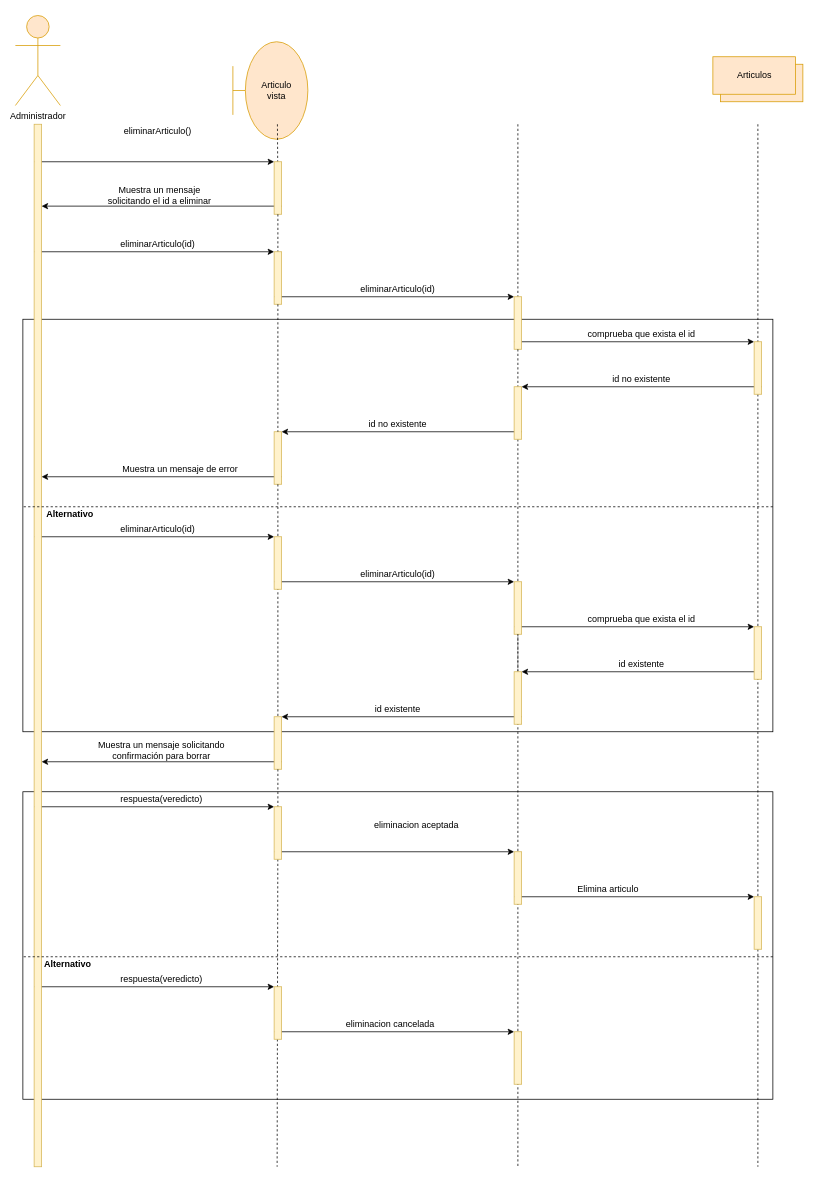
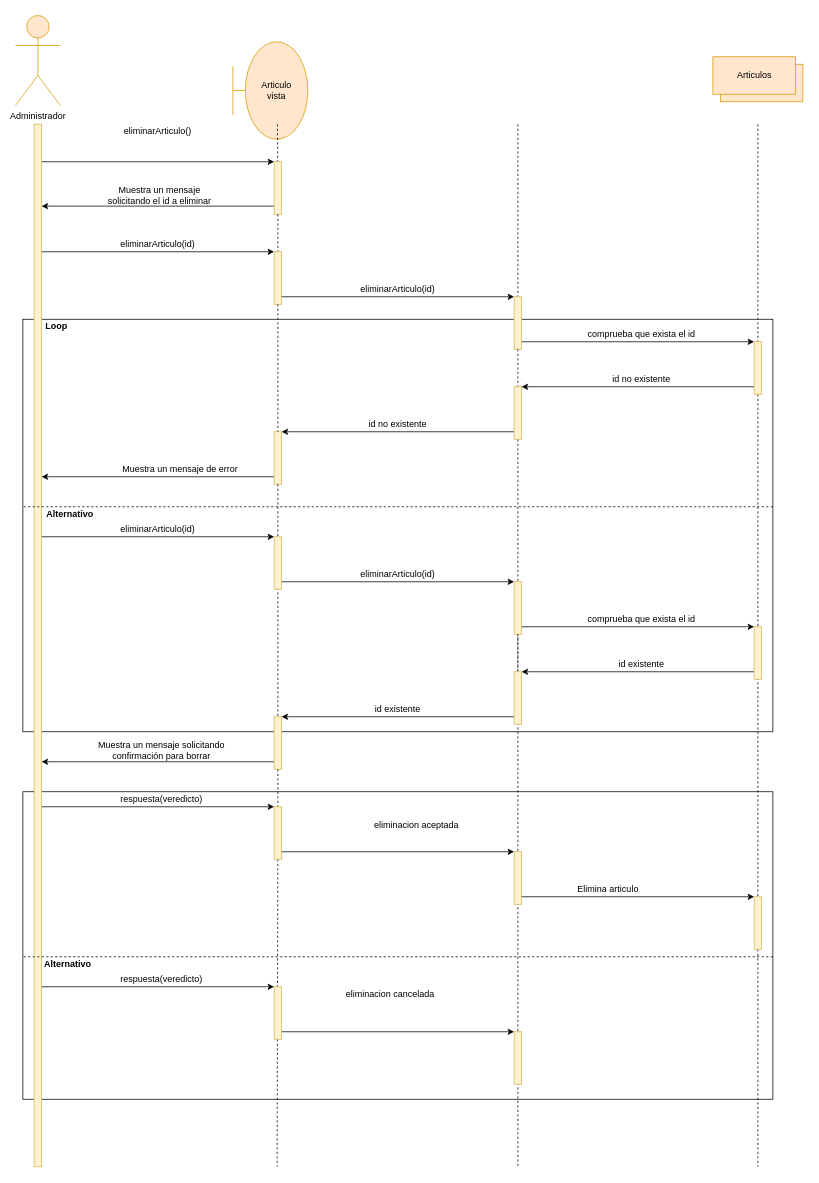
  <mxCell id="0" />
  <mxCell id="1" parent="0" />
  <mxCell id="2" value="" style="endArrow=classic;html=1;" edge="1" parent="1"><mxGeometry width="50" height="50" relative="1" as="geometry"><mxPoint x="45" y="1315" as="sourcePoint" /><mxPoint x="365" y="1315" as="targetPoint" /></mxGeometry></mxCell>
  <mxCell id="3" value="" style="rounded=0;whiteSpace=wrap;html=1;fillColor=none;" vertex="1" parent="1"><mxGeometry x="30" y="1055" width="1000" height="410" as="geometry" /></mxCell>
  <mxCell id="4" value="" style="endArrow=none;dashed=1;html=1;" edge="1" parent="1" target="74"><mxGeometry width="50" height="50" relative="1" as="geometry"><mxPoint x="1010" y="165" as="sourcePoint" /><mxPoint x="1010" y="1315" as="targetPoint" /></mxGeometry></mxCell>
  <mxCell id="5" value="" style="endArrow=none;dashed=1;html=1;" edge="1" parent="1" source="40"><mxGeometry width="50" height="50" relative="1" as="geometry"><mxPoint x="690" y="585" as="sourcePoint" /><mxPoint x="690" y="1555" as="targetPoint" /></mxGeometry></mxCell>
  <mxCell id="6" value="" style="endArrow=classic;html=1;" edge="1" parent="1"><mxGeometry width="50" height="50" relative="1" as="geometry"><mxPoint x="45" y="1075" as="sourcePoint" /><mxPoint x="365" y="1075" as="targetPoint" /></mxGeometry></mxCell>
  <mxCell id="7" value="" style="rounded=0;whiteSpace=wrap;html=1;fillColor=none;" vertex="1" parent="1"><mxGeometry x="30" y="425" width="1000" height="550" as="geometry" /></mxCell>
  <mxCell id="8" value="" style="endArrow=none;html=1;endFill=0;startArrow=classic;startFill=1;" edge="1" parent="1"><mxGeometry width="50" height="50" relative="1" as="geometry"><mxPoint x="55" y="635" as="sourcePoint" /><mxPoint x="375" y="635" as="targetPoint" /></mxGeometry></mxCell>
  <mxCell id="9" value="" style="endArrow=classic;html=1;" edge="1" parent="1"><mxGeometry width="50" height="50" relative="1" as="geometry"><mxPoint x="45" y="335" as="sourcePoint" /><mxPoint x="365" y="335" as="targetPoint" /></mxGeometry></mxCell>
  <mxCell id="10" value="Administrador" style="shape=umlActor;verticalLabelPosition=bottom;verticalAlign=top;html=1;outlineConnect=0;fillColor=#ffe6cc;strokeColor=#d79b00;" vertex="1" parent="1"><mxGeometry x="20" y="20" width="60" height="120" as="geometry" /></mxCell>
  <mxCell id="11" value="Articulo&lt;br&gt;vista" style="shape=umlBoundary;whiteSpace=wrap;html=1;fillColor=#ffe6cc;strokeColor=#d79b00;" vertex="1" parent="1"><mxGeometry x="310" y="55" width="100" height="130" as="geometry" /></mxCell>
  <mxCell id="12" value="" style="group" vertex="1" connectable="0" parent="1"><mxGeometry x="950" y="75" width="120" height="60" as="geometry" /></mxCell>
  <mxCell id="13" value="Articulos" style="html=1;fillColor=#ffe6cc;strokeColor=#d79b00;" vertex="1" parent="12"><mxGeometry x="10" y="10" width="110" height="50" as="geometry" /></mxCell>
  <mxCell id="14" value="Articulos" style="html=1;fillColor=#ffe6cc;strokeColor=#d79b00;" vertex="1" parent="12"><mxGeometry width="110" height="50" as="geometry" /></mxCell>
  <mxCell id="15" value="" style="endArrow=none;dashed=1;html=1;" edge="1" parent="1" source="71"><mxGeometry width="50" height="50" relative="1" as="geometry"><mxPoint x="369.41" y="165" as="sourcePoint" /><mxPoint x="369" y="1555" as="targetPoint" /></mxGeometry></mxCell>
  <mxCell id="16" value="" style="endArrow=none;dashed=1;html=1;" edge="1" parent="1" source="73"><mxGeometry width="50" height="50" relative="1" as="geometry"><mxPoint x="690" y="165" as="sourcePoint" /><mxPoint x="690" y="1165" as="targetPoint" /></mxGeometry></mxCell>
  <mxCell id="17" value="" style="endArrow=none;dashed=1;html=1;" edge="1" parent="1" source="74"><mxGeometry width="50" height="50" relative="1" as="geometry"><mxPoint x="1010" y="165" as="sourcePoint" /><mxPoint x="1010" y="1555" as="targetPoint" /></mxGeometry></mxCell>
  <mxCell id="18" value="" style="endArrow=none;dashed=1;html=1;" edge="1" parent="1" target="21"><mxGeometry width="50" height="50" relative="1" as="geometry"><mxPoint x="369.41" y="165" as="sourcePoint" /><mxPoint x="369.41" y="1035" as="targetPoint" /></mxGeometry></mxCell>
  <mxCell id="19" value="eliminarArticulo()" style="text;html=1;strokeColor=none;fillColor=none;align=center;verticalAlign=middle;whiteSpace=wrap;rounded=0;" vertex="1" parent="1"><mxGeometry x="140" y="165" width="140" height="20" as="geometry" /></mxCell>
  <mxCell id="20" value="" style="endArrow=none;html=1;endFill=0;startArrow=classic;startFill=1;" edge="1" parent="1"><mxGeometry width="50" height="50" relative="1" as="geometry"><mxPoint x="55" y="274.17" as="sourcePoint" /><mxPoint x="375" y="274.17" as="targetPoint" /></mxGeometry></mxCell>
  <mxCell id="21" value="" style="rounded=0;whiteSpace=wrap;html=1;fillColor=#fff2cc;strokeColor=#d6b656;" vertex="1" parent="1"><mxGeometry x="365" y="215" width="10" height="70" as="geometry" /></mxCell>
  <mxCell id="22" value="Muestra un mensaje solicitando el id a eliminar" style="text;html=1;strokeColor=none;fillColor=none;align=center;verticalAlign=middle;whiteSpace=wrap;rounded=0;" vertex="1" parent="1"><mxGeometry x="130" y="245" width="165" height="30" as="geometry" /></mxCell>
  <mxCell id="23" value="eliminarArticulo(id)" style="text;html=1;strokeColor=none;fillColor=none;align=center;verticalAlign=middle;whiteSpace=wrap;rounded=0;" vertex="1" parent="1"><mxGeometry x="160" y="315" width="100" height="20" as="geometry" /></mxCell>
  <mxCell id="24" value="" style="endArrow=none;dashed=1;html=1;" edge="1" parent="1" source="21" target="27"><mxGeometry width="50" height="50" relative="1" as="geometry"><mxPoint x="369.97" y="285" as="sourcePoint" /><mxPoint x="369.41" y="1035" as="targetPoint" /></mxGeometry></mxCell>
  <mxCell id="25" value="" style="endArrow=classic;html=1;" edge="1" parent="1"><mxGeometry width="50" height="50" relative="1" as="geometry"><mxPoint x="45" y="215" as="sourcePoint" /><mxPoint x="365" y="215" as="targetPoint" /></mxGeometry></mxCell>
  <mxCell id="26" value="" style="endArrow=classic;html=1;" edge="1" parent="1"><mxGeometry width="50" height="50" relative="1" as="geometry"><mxPoint x="365" y="395" as="sourcePoint" /><mxPoint x="685" y="395" as="targetPoint" /></mxGeometry></mxCell>
  <mxCell id="27" value="" style="rounded=0;whiteSpace=wrap;html=1;fillColor=#fff2cc;strokeColor=#d6b656;" vertex="1" parent="1"><mxGeometry x="365" y="335" width="10" height="70" as="geometry" /></mxCell>
  <mxCell id="28" value="" style="endArrow=none;dashed=1;html=1;" edge="1" parent="1" target="31"><mxGeometry width="50" height="50" relative="1" as="geometry"><mxPoint x="690" y="165" as="sourcePoint" /><mxPoint x="690" y="1035" as="targetPoint" /></mxGeometry></mxCell>
  <mxCell id="29" value="eliminarArticulo(id)" style="text;html=1;strokeColor=none;fillColor=none;align=center;verticalAlign=middle;whiteSpace=wrap;rounded=0;" vertex="1" parent="1"><mxGeometry x="480" y="375" width="100" height="20" as="geometry" /></mxCell>
  <mxCell id="30" value="" style="endArrow=classic;html=1;" edge="1" parent="1"><mxGeometry width="50" height="50" relative="1" as="geometry"><mxPoint x="685" y="455" as="sourcePoint" /><mxPoint x="1005" y="455" as="targetPoint" /></mxGeometry></mxCell>
  <mxCell id="31" value="" style="rounded=0;whiteSpace=wrap;html=1;fillColor=#fff2cc;strokeColor=#d6b656;" vertex="1" parent="1"><mxGeometry x="685" y="395" width="10" height="70" as="geometry" /></mxCell>
  <mxCell id="32" value="comprueba que exista el id" style="text;html=1;strokeColor=none;fillColor=none;align=center;verticalAlign=middle;whiteSpace=wrap;rounded=0;" vertex="1" parent="1"><mxGeometry x="770" y="435" width="170" height="20" as="geometry" /></mxCell>
  <mxCell id="33" value="" style="endArrow=none;html=1;endFill=0;startArrow=classic;startFill=1;" edge="1" parent="1"><mxGeometry width="50" height="50" relative="1" as="geometry"><mxPoint x="695" y="515" as="sourcePoint" /><mxPoint x="1015" y="515" as="targetPoint" /></mxGeometry></mxCell>
  <mxCell id="34" value="" style="rounded=0;whiteSpace=wrap;html=1;fillColor=#fff2cc;strokeColor=#d6b656;" vertex="1" parent="1"><mxGeometry x="1005" y="455" width="10" height="70" as="geometry" /></mxCell>
  <mxCell id="35" value="" style="endArrow=none;dashed=1;html=1;" edge="1" parent="1" source="31" target="40"><mxGeometry width="50" height="50" relative="1" as="geometry"><mxPoint x="690" y="465" as="sourcePoint" /><mxPoint x="690" y="1035" as="targetPoint" /></mxGeometry></mxCell>
  <mxCell id="36" value="id no existente" style="text;html=1;strokeColor=none;fillColor=none;align=center;verticalAlign=middle;whiteSpace=wrap;rounded=0;" vertex="1" parent="1"><mxGeometry x="810" y="495" width="90" height="20" as="geometry" /></mxCell>
  <mxCell id="37" value="" style="rounded=0;whiteSpace=wrap;html=1;fillColor=#fff2cc;strokeColor=#d6b656;" vertex="1" parent="1"><mxGeometry x="365" y="575" width="10" height="70" as="geometry" /></mxCell>
  <mxCell id="38" value="" style="endArrow=none;dashed=1;html=1;" edge="1" parent="1" source="27" target="37"><mxGeometry width="50" height="50" relative="1" as="geometry"><mxPoint x="369.969" y="405" as="sourcePoint" /><mxPoint x="369.41" y="1035" as="targetPoint" /></mxGeometry></mxCell>
  <mxCell id="39" value="" style="endArrow=none;html=1;endFill=0;startArrow=classic;startFill=1;" edge="1" parent="1"><mxGeometry width="50" height="50" relative="1" as="geometry"><mxPoint x="375" y="575" as="sourcePoint" /><mxPoint x="695" y="575" as="targetPoint" /></mxGeometry></mxCell>
  <mxCell id="40" value="" style="rounded=0;whiteSpace=wrap;html=1;fillColor=#fff2cc;strokeColor=#d6b656;" vertex="1" parent="1"><mxGeometry x="685" y="515" width="10" height="70" as="geometry" /></mxCell>
  <mxCell id="41" value="id no existente" style="text;html=1;strokeColor=none;fillColor=none;align=center;verticalAlign=middle;whiteSpace=wrap;rounded=0;" vertex="1" parent="1"><mxGeometry x="485" y="555" width="90" height="20" as="geometry" /></mxCell>
  <mxCell id="42" value="Muestra un mensaje de error" style="text;html=1;strokeColor=none;fillColor=none;align=center;verticalAlign=middle;whiteSpace=wrap;rounded=0;" vertex="1" parent="1"><mxGeometry x="160" y="615" width="160" height="20" as="geometry" /></mxCell>
  <mxCell id="43" value="" style="endArrow=classic;html=1;" edge="1" parent="1"><mxGeometry width="50" height="50" relative="1" as="geometry"><mxPoint x="45" y="715" as="sourcePoint" /><mxPoint x="365" y="715" as="targetPoint" /></mxGeometry></mxCell>
  <mxCell id="44" value="eliminarArticulo(id)" style="text;html=1;strokeColor=none;fillColor=none;align=center;verticalAlign=middle;whiteSpace=wrap;rounded=0;" vertex="1" parent="1"><mxGeometry x="160" y="695" width="100" height="20" as="geometry" /></mxCell>
  <mxCell id="45" value="" style="endArrow=classic;html=1;" edge="1" parent="1"><mxGeometry width="50" height="50" relative="1" as="geometry"><mxPoint x="365" y="775" as="sourcePoint" /><mxPoint x="685" y="775" as="targetPoint" /></mxGeometry></mxCell>
  <mxCell id="46" value="eliminarArticulo(id)" style="text;html=1;strokeColor=none;fillColor=none;align=center;verticalAlign=middle;whiteSpace=wrap;rounded=0;" vertex="1" parent="1"><mxGeometry x="480" y="755" width="100" height="20" as="geometry" /></mxCell>
  <mxCell id="47" value="" style="endArrow=classic;html=1;" edge="1" parent="1"><mxGeometry width="50" height="50" relative="1" as="geometry"><mxPoint x="685" y="835" as="sourcePoint" /><mxPoint x="1005" y="835" as="targetPoint" /></mxGeometry></mxCell>
  <mxCell id="48" value="" style="rounded=0;whiteSpace=wrap;html=1;fillColor=#fff2cc;strokeColor=#d6b656;" vertex="1" parent="1"><mxGeometry x="685" y="775" width="10" height="70" as="geometry" /></mxCell>
  <mxCell id="49" value="comprueba que exista el id" style="text;html=1;strokeColor=none;fillColor=none;align=center;verticalAlign=middle;whiteSpace=wrap;rounded=0;" vertex="1" parent="1"><mxGeometry x="770" y="815" width="170" height="20" as="geometry" /></mxCell>
  <mxCell id="50" value="" style="endArrow=none;html=1;endFill=0;startArrow=classic;startFill=1;" edge="1" parent="1"><mxGeometry width="50" height="50" relative="1" as="geometry"><mxPoint x="695" y="895" as="sourcePoint" /><mxPoint x="1015" y="895" as="targetPoint" /></mxGeometry></mxCell>
  <mxCell id="51" value="" style="rounded=0;whiteSpace=wrap;html=1;fillColor=#fff2cc;strokeColor=#d6b656;" vertex="1" parent="1"><mxGeometry x="1005" y="835" width="10" height="70" as="geometry" /></mxCell>
  <mxCell id="52" value="" style="endArrow=none;dashed=1;html=1;" edge="1" parent="1" source="48"><mxGeometry width="50" height="50" relative="1" as="geometry"><mxPoint x="690" y="845" as="sourcePoint" /><mxPoint x="690" y="895" as="targetPoint" /></mxGeometry></mxCell>
  <mxCell id="53" value="id existente" style="text;html=1;strokeColor=none;fillColor=none;align=center;verticalAlign=middle;whiteSpace=wrap;rounded=0;" vertex="1" parent="1"><mxGeometry x="810" y="875" width="90" height="20" as="geometry" /></mxCell>
  <mxCell id="54" value="" style="rounded=0;whiteSpace=wrap;html=1;fillColor=#fff2cc;strokeColor=#d6b656;" vertex="1" parent="1"><mxGeometry x="45" y="165" width="10" height="1390" as="geometry" /></mxCell>
  <mxCell id="55" value="" style="endArrow=none;html=1;endFill=0;startArrow=classic;startFill=1;" edge="1" parent="1"><mxGeometry width="50" height="50" relative="1" as="geometry"><mxPoint x="375" y="955" as="sourcePoint" /><mxPoint x="695" y="955" as="targetPoint" /></mxGeometry></mxCell>
  <mxCell id="56" value="" style="rounded=0;whiteSpace=wrap;html=1;fillColor=#fff2cc;strokeColor=#d6b656;" vertex="1" parent="1"><mxGeometry x="685" y="895" width="10" height="70" as="geometry" /></mxCell>
  <mxCell id="57" value="id existente" style="text;html=1;strokeColor=none;fillColor=none;align=center;verticalAlign=middle;whiteSpace=wrap;rounded=0;" vertex="1" parent="1"><mxGeometry x="485" y="935" width="90" height="20" as="geometry" /></mxCell>
  <mxCell id="58" value="" style="endArrow=none;dashed=1;html=1;" edge="1" parent="1" source="37" target="64"><mxGeometry width="50" height="50" relative="1" as="geometry"><mxPoint x="369.951" y="645" as="sourcePoint" /><mxPoint x="369.41" y="1035" as="targetPoint" /></mxGeometry></mxCell>
  <mxCell id="59" value="" style="endArrow=none;dashed=1;html=1;" edge="1" parent="1"><mxGeometry width="50" height="50" relative="1" as="geometry"><mxPoint x="1030" y="675" as="sourcePoint" /><mxPoint x="30" y="675" as="targetPoint" /></mxGeometry></mxCell>
+ <mxCell id="60" value="&lt;b&gt;Loop&lt;/b&gt;" style="text;html=1;strokeColor=none;fillColor=none;align=center;verticalAlign=middle;whiteSpace=wrap;rounded=0;" vertex="1" parent="1"><mxGeometry x="55" y="425" width="40" height="20" as="geometry" /></mxCell>
  <mxCell id="61" value="&lt;b&gt;Alternativo&lt;/b&gt;" style="text;html=1;strokeColor=none;fillColor=none;align=center;verticalAlign=middle;whiteSpace=wrap;rounded=0;" vertex="1" parent="1"><mxGeometry x="63" y="675" width="60" height="20" as="geometry" /></mxCell>
  <mxCell id="62" value="" style="rounded=0;whiteSpace=wrap;html=1;fillColor=#fff2cc;strokeColor=#d6b656;" vertex="1" parent="1"><mxGeometry x="365" y="715" width="10" height="70" as="geometry" /></mxCell>
  <mxCell id="63" value="" style="endArrow=none;html=1;endFill=0;startArrow=classic;startFill=1;" edge="1" parent="1"><mxGeometry width="50" height="50" relative="1" as="geometry"><mxPoint x="55" y="1015" as="sourcePoint" /><mxPoint x="375" y="1015" as="targetPoint" /></mxGeometry></mxCell>
  <mxCell id="64" value="" style="rounded=0;whiteSpace=wrap;html=1;fillColor=#fff2cc;strokeColor=#d6b656;" vertex="1" parent="1"><mxGeometry x="365" y="955" width="10" height="70" as="geometry" /></mxCell>
  <mxCell id="65" value="Muestra un mensaje solicitando confirmación para borrar" style="text;html=1;strokeColor=none;fillColor=none;align=center;verticalAlign=middle;whiteSpace=wrap;rounded=0;" vertex="1" parent="1"><mxGeometry x="120" y="985" width="190" height="30" as="geometry" /></mxCell>
  <mxCell id="66" value="respuesta(veredicto)" style="text;html=1;strokeColor=none;fillColor=none;align=center;verticalAlign=middle;whiteSpace=wrap;rounded=0;" vertex="1" parent="1"><mxGeometry x="155" y="1055" width="120" height="20" as="geometry" /></mxCell>
  <mxCell id="67" value="" style="endArrow=none;dashed=1;html=1;" edge="1" parent="1" source="64" target="71"><mxGeometry width="50" height="50" relative="1" as="geometry"><mxPoint x="369.8" y="1025" as="sourcePoint" /><mxPoint x="369" y="1165" as="targetPoint" /></mxGeometry></mxCell>
  <mxCell id="68" value="Elimina articulo" style="text;html=1;strokeColor=none;fillColor=none;align=center;verticalAlign=middle;whiteSpace=wrap;rounded=0;" vertex="1" parent="1"><mxGeometry x="757.5" y="1175" width="105" height="20" as="geometry" /></mxCell>
  <mxCell id="69" value="" style="endArrow=classic;html=1;" edge="1" parent="1"><mxGeometry width="50" height="50" relative="1" as="geometry"><mxPoint x="365" y="1135" as="sourcePoint" /><mxPoint x="685" y="1135" as="targetPoint" /></mxGeometry></mxCell>
  <mxCell id="70" value="eliminacion aceptada" style="text;html=1;strokeColor=none;fillColor=none;align=center;verticalAlign=middle;whiteSpace=wrap;rounded=0;" vertex="1" parent="1"><mxGeometry x="495" y="1090" width="120" height="20" as="geometry" /></mxCell>
  <mxCell id="71" value="" style="rounded=0;whiteSpace=wrap;html=1;fillColor=#fff2cc;strokeColor=#d6b656;" vertex="1" parent="1"><mxGeometry x="365" y="1075" width="10" height="70" as="geometry" /></mxCell>
  <mxCell id="72" value="" style="endArrow=classic;html=1;" edge="1" parent="1"><mxGeometry width="50" height="50" relative="1" as="geometry"><mxPoint x="685" y="1195" as="sourcePoint" /><mxPoint x="1005" y="1195" as="targetPoint" /></mxGeometry></mxCell>
  <mxCell id="73" value="" style="rounded=0;whiteSpace=wrap;html=1;fillColor=#fff2cc;strokeColor=#d6b656;" vertex="1" parent="1"><mxGeometry x="685" y="1135" width="10" height="70" as="geometry" /></mxCell>
  <mxCell id="74" value="" style="rounded=0;whiteSpace=wrap;html=1;fillColor=#fff2cc;strokeColor=#d6b656;" vertex="1" parent="1"><mxGeometry x="1005" y="1195" width="10" height="70" as="geometry" /></mxCell>
  <mxCell id="75" value="" style="endArrow=none;dashed=1;html=1;" edge="1" parent="1" source="80"><mxGeometry width="50" height="50" relative="1" as="geometry"><mxPoint x="690" y="405" as="sourcePoint" /><mxPoint x="690" y="1405" as="targetPoint" /></mxGeometry></mxCell>
  <mxCell id="76" value="respuesta(veredicto)" style="text;html=1;strokeColor=none;fillColor=none;align=center;verticalAlign=middle;whiteSpace=wrap;rounded=0;" vertex="1" parent="1"><mxGeometry x="155" y="1295" width="120" height="20" as="geometry" /></mxCell>
  <mxCell id="77" value="" style="endArrow=classic;html=1;" edge="1" parent="1"><mxGeometry width="50" height="50" relative="1" as="geometry"><mxPoint x="365" y="1375" as="sourcePoint" /><mxPoint x="685" y="1375" as="targetPoint" /></mxGeometry></mxCell>
- <mxCell id="78" value="eliminacion cancelada" style="text;html=1;strokeColor=none;fillColor=none;align=center;verticalAlign=middle;whiteSpace=wrap;rounded=0;" vertex="1" parent="1"><mxGeometry x="450" y="1355" width="140" height="20" as="geometry" /></mxCell>
+ <mxCell id="78" value="eliminacion cancelada" style="text;html=1;strokeColor=none;fillColor=none;align=center;verticalAlign=middle;whiteSpace=wrap;rounded=0;" vertex="1" parent="1"><mxGeometry x="450" y="1315" width="140" height="20" as="geometry" /></mxCell>
  <mxCell id="79" value="" style="rounded=0;whiteSpace=wrap;html=1;fillColor=#fff2cc;strokeColor=#d6b656;" vertex="1" parent="1"><mxGeometry x="365" y="1315" width="10" height="70" as="geometry" /></mxCell>
  <mxCell id="80" value="" style="rounded=0;whiteSpace=wrap;html=1;fillColor=#fff2cc;strokeColor=#d6b656;" vertex="1" parent="1"><mxGeometry x="685" y="1375" width="10" height="70" as="geometry" /></mxCell>
  <mxCell id="81" value="" style="endArrow=none;dashed=1;html=1;" edge="1" parent="1"><mxGeometry width="50" height="50" relative="1" as="geometry"><mxPoint x="1030" y="1275" as="sourcePoint" /><mxPoint x="30" y="1275" as="targetPoint" /></mxGeometry></mxCell>
  <mxCell id="82" value="&lt;b&gt;Alternativo&lt;/b&gt;" style="text;html=1;strokeColor=none;fillColor=none;align=center;verticalAlign=middle;whiteSpace=wrap;rounded=0;" vertex="1" parent="1"><mxGeometry x="60" y="1275" width="60" height="20" as="geometry" /></mxCell>
